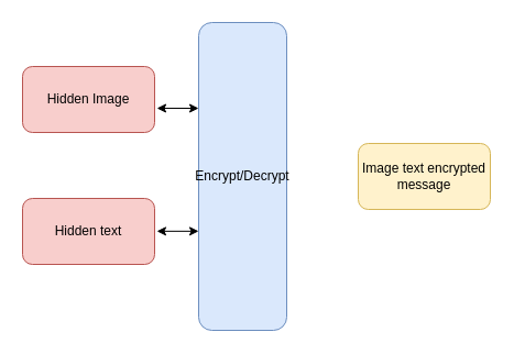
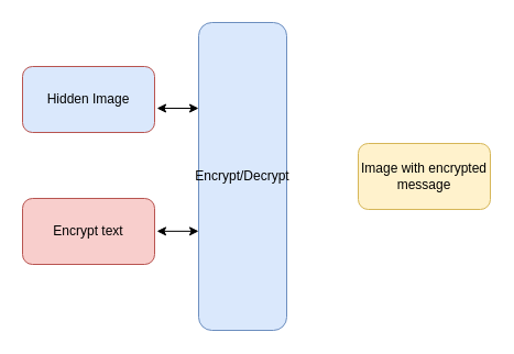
  <mxCell id="0" />
  <mxCell id="1" parent="0" />
- <mxCell id="2" value="Hidden Image" style="rounded=1;whiteSpace=wrap;html=1;fillColor=#f8cecc;strokeColor=#b85450;" vertex="1" parent="1"><mxGeometry x="20" y="60" width="120" height="60" as="geometry" /></mxCell>
- <mxCell id="3" value="Hidden text" style="rounded=1;whiteSpace=wrap;html=1;fillColor=#f8cecc;strokeColor=#b85450;" vertex="1" parent="1"><mxGeometry x="20" y="180" width="120" height="60" as="geometry" /></mxCell>
+ <mxCell id="2" value="Hidden Image" style="rounded=1;whiteSpace=wrap;html=1;fillColor=#dae8fc;strokeColor=#b85450;" vertex="1" parent="1"><mxGeometry x="20" y="60" width="120" height="60" as="geometry" /></mxCell>
+ <mxCell id="3" value="Encrypt text" style="rounded=1;whiteSpace=wrap;html=1;fillColor=#f8cecc;strokeColor=#b85450;" vertex="1" parent="1"><mxGeometry x="20" y="180" width="120" height="60" as="geometry" /></mxCell>
  <mxCell id="4" value="Encrypt/Decrypt" style="rounded=1;whiteSpace=wrap;html=1;fillColor=#dae8fc;strokeColor=#6c8ebf;" vertex="1" parent="1"><mxGeometry x="180" y="20" width="80" height="280" as="geometry" /></mxCell>
- <mxCell id="5" value="Image text encrypted message" style="rounded=1;whiteSpace=wrap;html=1;fillColor=#fff2cc;strokeColor=#d6b656;" vertex="1" parent="1"><mxGeometry x="325" y="130" width="120" height="60" as="geometry" /></mxCell>
+ <mxCell id="5" value="Image with encrypted message" style="rounded=1;whiteSpace=wrap;html=1;fillColor=#fff2cc;strokeColor=#d6b656;" vertex="1" parent="1"><mxGeometry x="325" y="130" width="120" height="60" as="geometry" /></mxCell>
  <mxCell id="6" value="" style="endArrow=classic;startArrow=classic;html=1;rounded=0;exitX=1.017;exitY=0.633;exitDx=0;exitDy=0;exitPerimeter=0;" edge="1" parent="1" source="2"><mxGeometry width="50" height="50" relative="1" as="geometry"><mxPoint x="310" y="100" as="sourcePoint" /><mxPoint x="180" y="98" as="targetPoint" /></mxGeometry></mxCell>
  <mxCell id="7" value="" style="endArrow=classic;startArrow=classic;html=1;rounded=0;exitX=1.017;exitY=0.633;exitDx=0;exitDy=0;exitPerimeter=0;" edge="1" parent="1"><mxGeometry width="50" height="50" relative="1" as="geometry"><mxPoint x="142" y="209.83" as="sourcePoint" /><mxPoint x="180" y="209.83" as="targetPoint" /></mxGeometry></mxCell>
